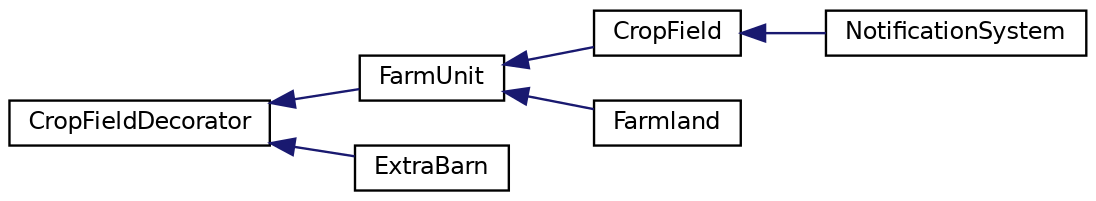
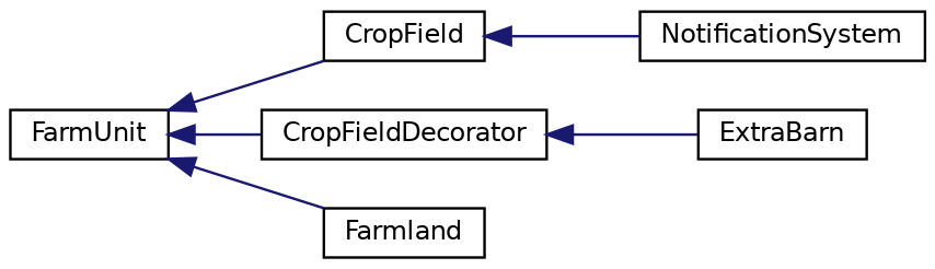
  digraph {
    rankdir=LR
    node [color=black fillcolor=white fontname=Helvetica fontsize=10 shape=record style=filled]
    edge [color=midnightblue dir=back fontname=Helvetica fontsize=10 labelfontname=Helvetica labelfontsize=10 style=solid]
    n1 [height=0.2 label=FarmUnit width=0.4]
    n2 [height=0.2 label=CropField width=0.4]
    n3 [height=0.2 label=CropFieldDecorator width=0.4]
    n4 [height=0.2 label=Farmland width=0.4]
    n5 [height=0.2 label=NotificationSystem width=0.4]
    n6 [height=0.2 label=ExtraBarn width=0.4]
    n1 -> n2
-   n3 -> n1
+   n1 -> n3
    n1 -> n4
    n2 -> n5
    n3 -> n6
  }
